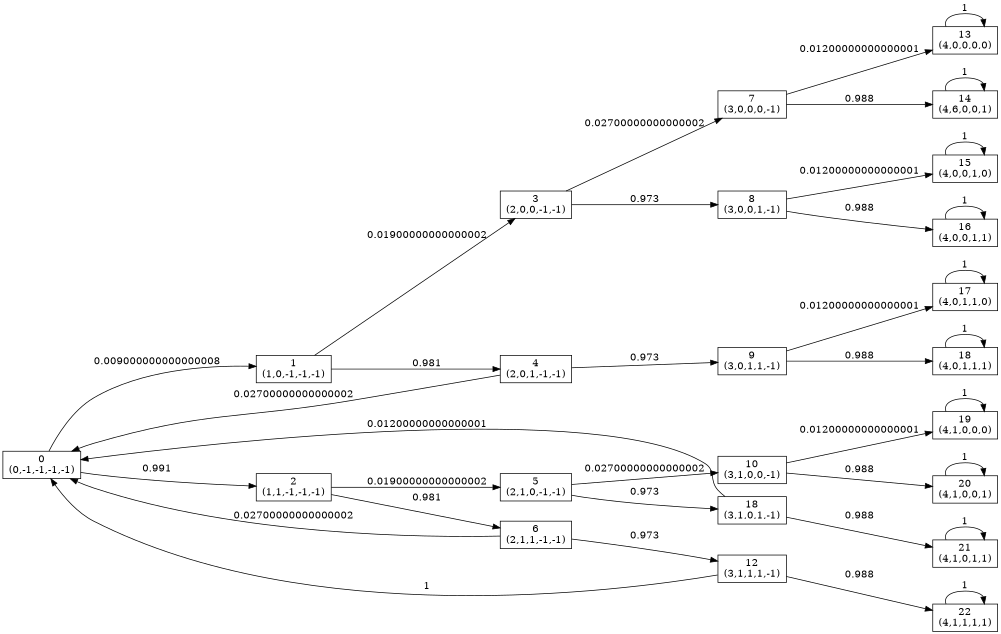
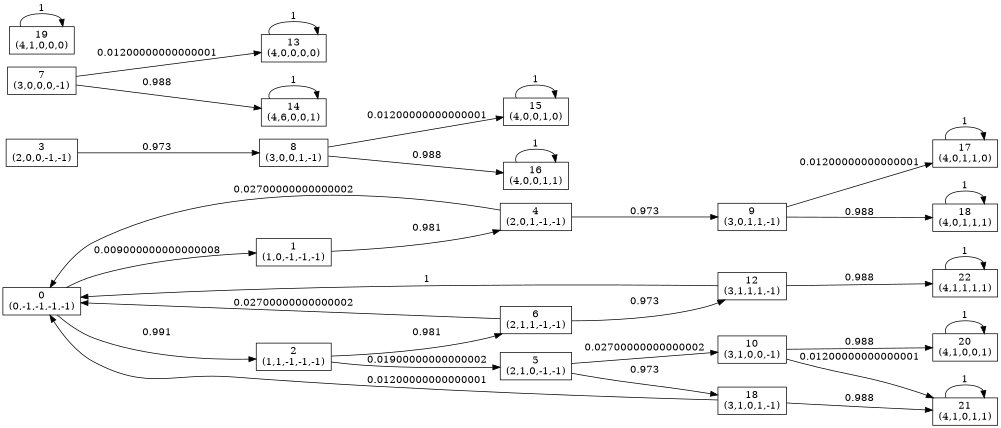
  digraph {
    rankdir=LR
    node [shape=box]
    n1 [label="0\n(0,-1,-1,-1,-1)"]
    n2 [label="1\n(1,0,-1,-1,-1)"]
    n3 [label="2\n(1,1,-1,-1,-1)"]
    n4 [label="3\n(2,0,0,-1,-1)"]
    n5 [label="4\n(2,0,1,-1,-1)"]
    n6 [label="5\n(2,1,0,-1,-1)"]
    n7 [label="6\n(2,1,1,-1,-1)"]
    n8 [label="7\n(3,0,0,0,-1)"]
    n9 [label="8\n(3,0,0,1,-1)"]
    n10 [label="9\n(3,0,1,1,-1)"]
    n11 [label="10\n(3,1,0,0,-1)"]
    n12 [label="18\n(3,1,0,1,-1)"]
    n13 [label="12\n(3,1,1,1,-1)"]
    n14 [label="13\n(4,0,0,0,0)"]
    n15 [label="14\n(4,6,0,0,1)"]
    n16 [label="15\n(4,0,0,1,0)"]
    n17 [label="16\n(4,0,0,1,1)"]
    n18 [label="17\n(4,0,1,1,0)"]
    n19 [label="18\n(4,0,1,1,1)"]
    n20 [label="19\n(4,1,0,0,0)"]
    n21 [label="20\n(4,1,0,0,1)"]
    n22 [label="21\n(4,1,0,1,1)"]
    n23 [label="22\n(4,1,1,1,1)"]
    n1 -> n2 [label=0.009000000000000008]
    n1 -> n3 [label=0.991]
-   n2 -> n4 [label=0.01900000000000002]
    n2 -> n5 [label=0.981]
    n3 -> n6 [label=0.01900000000000002]
    n3 -> n7 [label=0.981]
-   n4 -> n8 [label=0.02700000000000002]
    n4 -> n9 [label=0.973]
    n5 -> n1 [label=0.02700000000000002]
    n5 -> n10 [label=0.973]
    n6 -> n11 [label=0.02700000000000002]
    n6 -> n12 [label=0.973]
    n7 -> n1 [label=0.02700000000000002]
    n7 -> n13 [label=0.973]
    n8 -> n14 [label=0.01200000000000001]
    n8 -> n15 [label=0.988]
    n9 -> n16 [label=0.01200000000000001]
    n9 -> n17 [label=0.988]
    n10 -> n18 [label=0.01200000000000001]
    n10 -> n19 [label=0.988]
-   n11 -> n20 [label=0.01200000000000001]
+   n11 -> n22 [label=0.01200000000000001]
    n11 -> n21 [label=0.988]
    n12 -> n1 [label=0.01200000000000001]
    n12 -> n22 [label=0.988]
    n13 -> n1 [label=1]
    n13 -> n23 [label=0.988]
    n14 -> n14 [label=1]
    n15 -> n15 [label=1]
    n16 -> n16 [label=1]
    n17 -> n17 [label=1]
    n18 -> n18 [label=1]
    n19 -> n19 [label=1]
    n20 -> n20 [label=1]
    n21 -> n21 [label=1]
    n22 -> n22 [label=1]
    n23 -> n23 [label=1]
  }
